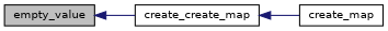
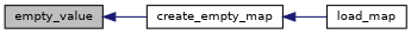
  digraph {
    rankdir=LR
    node [color=black fillcolor=white fontname=Helvetica fontsize=10 shape=record style=filled]
    edge [color=midnightblue dir=back fontname=Helvetica fontsize=10 labelfontname=Helvetica labelfontsize=10 style=solid]
    n1 [fillcolor=grey75 fontcolor=black height=0.2 label=empty_value width=0.4]
-   n2 [height=0.2 label=create_create_map width=0.4]
-   n3 [height=0.2 label=create_map width=0.4]
+   n2 [height=0.2 label=create_empty_map width=0.4]
+   n3 [height=0.2 label=load_map width=0.4]
    n1 -> n2
    n2 -> n3
  }
